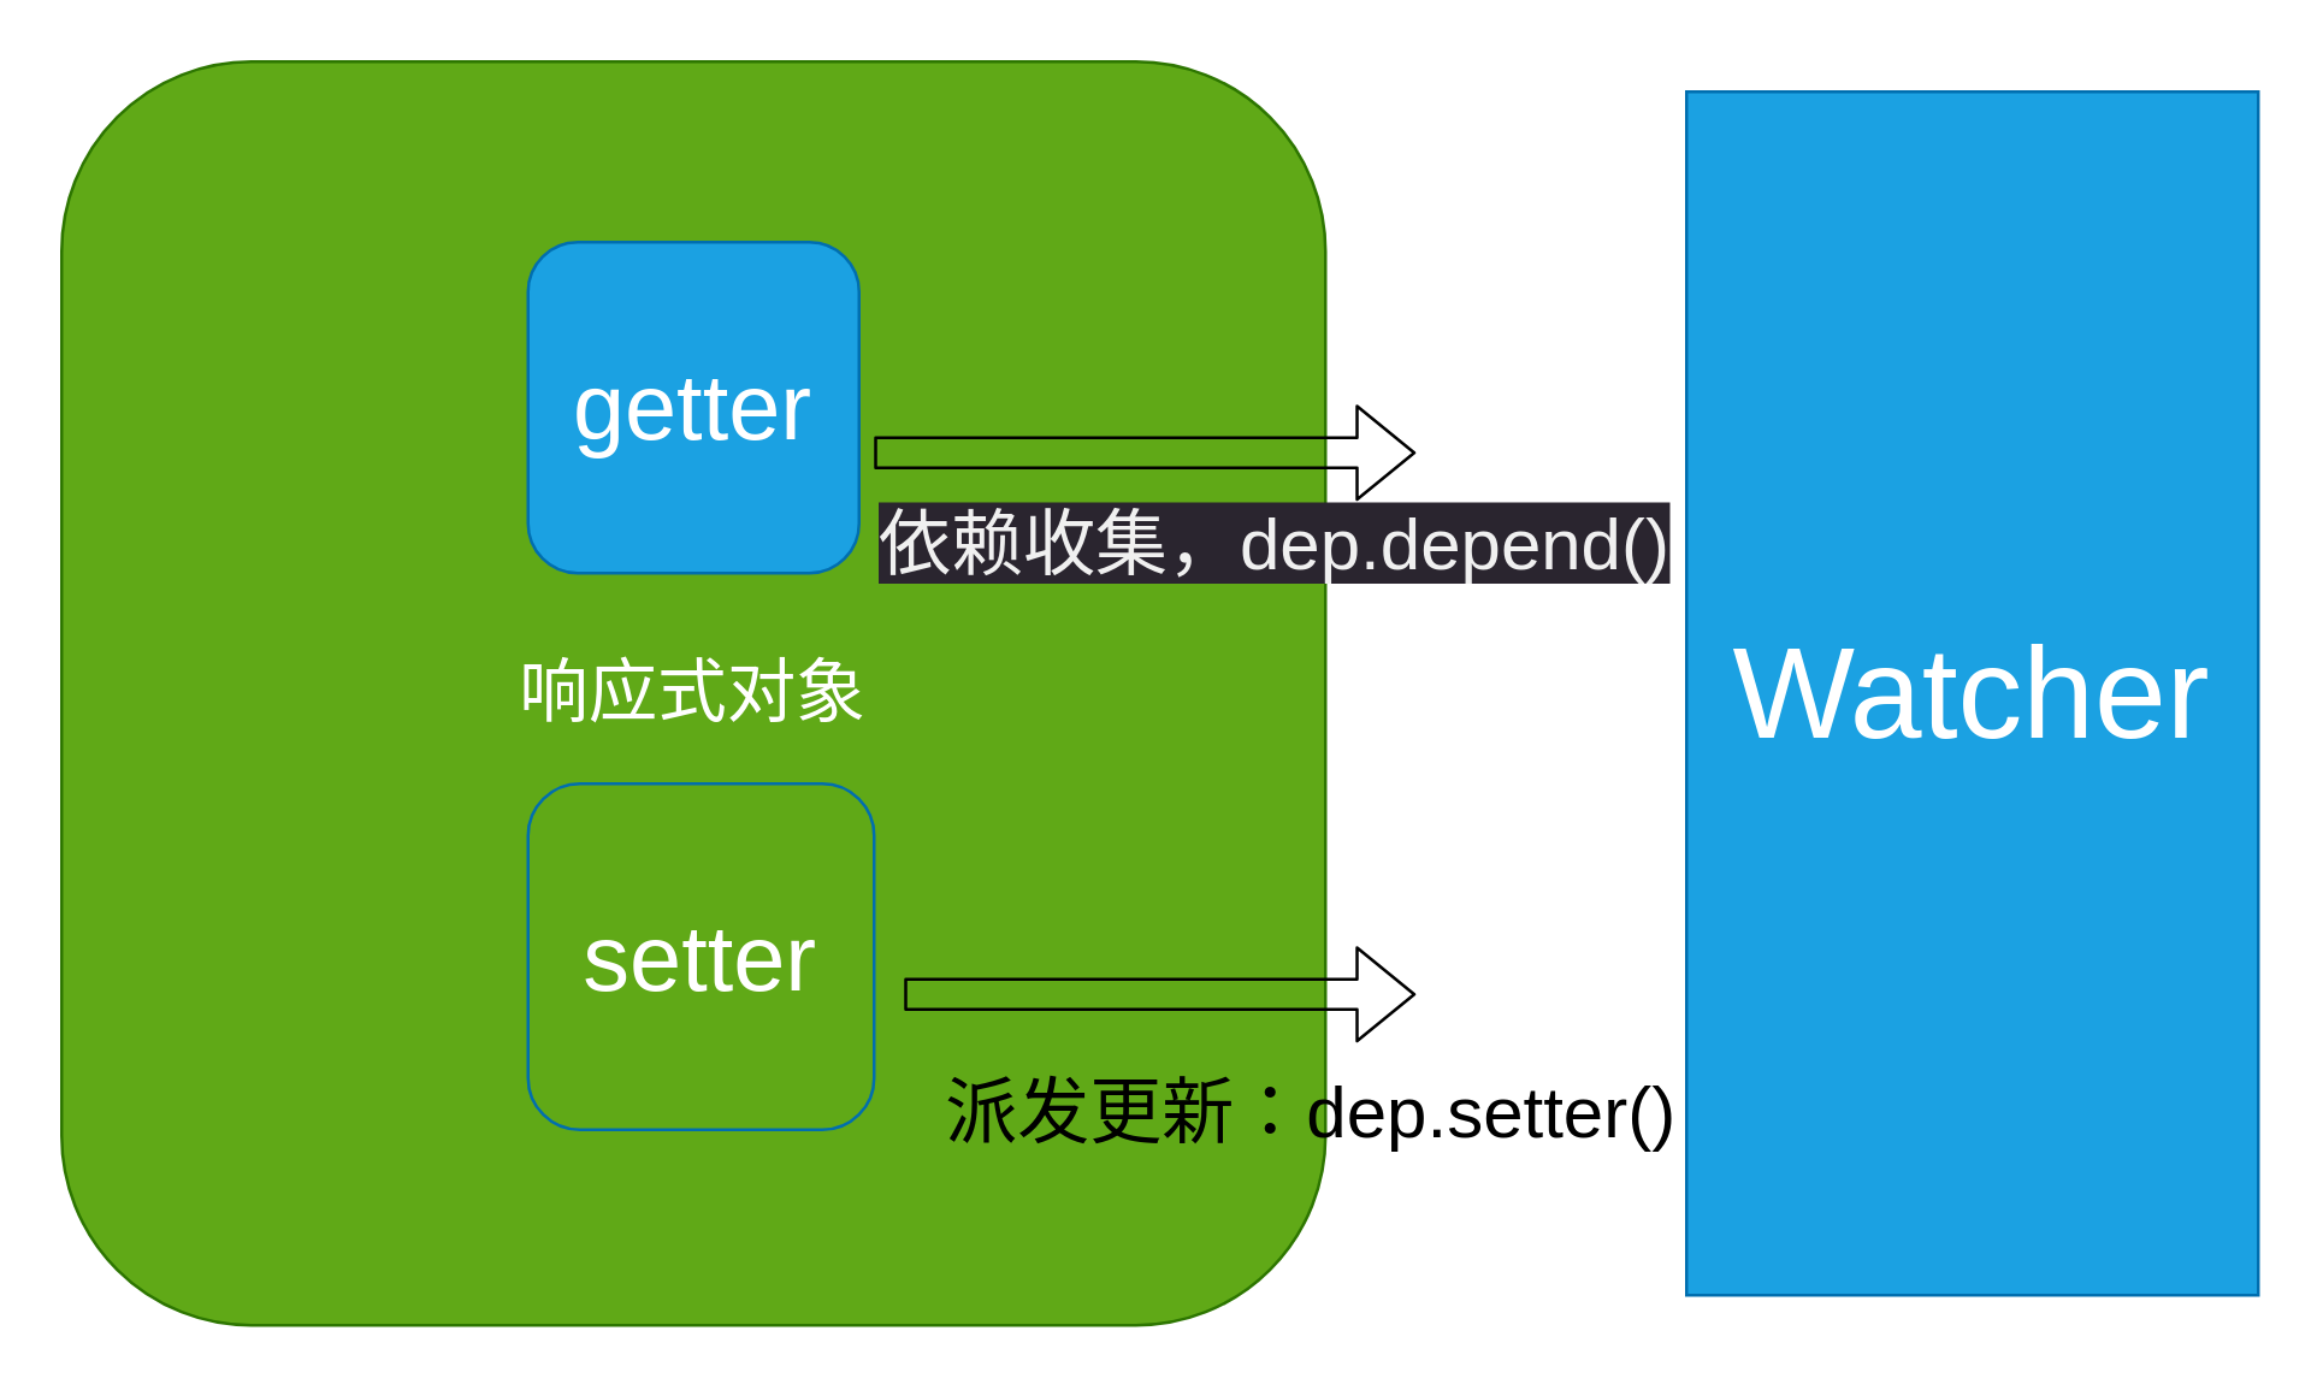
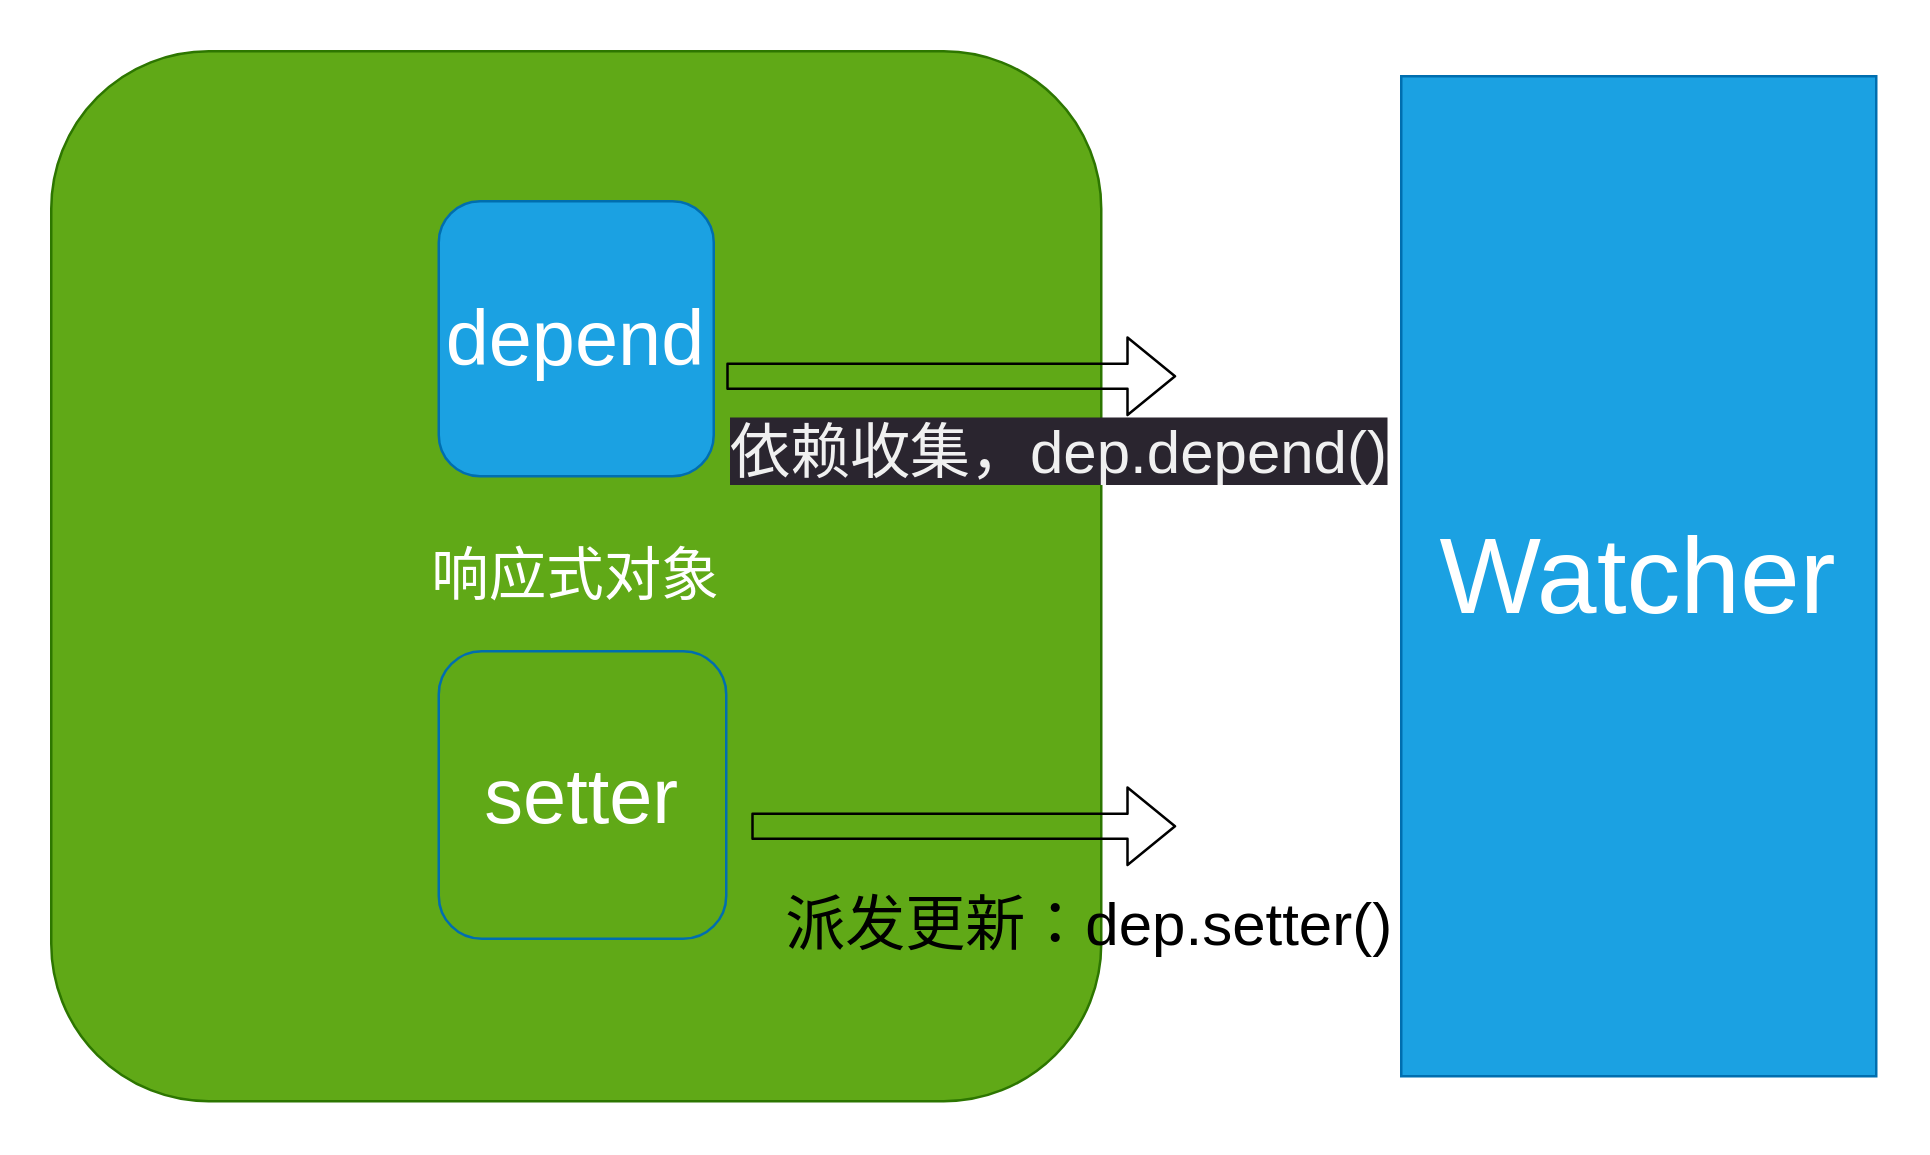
  <mxCell id="0" />
  <mxCell id="1" parent="0" />
  <mxCell id="2" value="响应式对象" style="whiteSpace=wrap;html=1;aspect=fixed;fillStyle=solid;glass=0;rounded=1;shadow=0;labelBackgroundColor=none;labelBorderColor=none;labelPosition=center;verticalLabelPosition=middle;align=center;verticalAlign=middle;fillColor=#60a917;fontColor=#ffffff;strokeColor=#2D7600;textDirection=rtl;fontSize=23;" vertex="1" parent="1"><mxGeometry x="20" y="20" width="420" height="420" as="geometry" /></mxCell>
- <mxCell id="3" value="getter" style="whiteSpace=wrap;html=1;aspect=fixed;fillColor=#1ba1e2;fontColor=#ffffff;strokeColor=#006EAF;rounded=1;fontSize=31;" vertex="1" parent="1"><mxGeometry x="175" y="80" width="110" height="110" as="geometry" /></mxCell>
+ <mxCell id="3" value="depend" style="whiteSpace=wrap;html=1;aspect=fixed;fillColor=#1ba1e2;fontColor=#ffffff;strokeColor=#006EAF;rounded=1;fontSize=31;" vertex="1" parent="1"><mxGeometry x="175" y="80" width="110" height="110" as="geometry" /></mxCell>
  <mxCell id="4" value="setter" style="whiteSpace=wrap;html=1;aspect=fixed;rounded=1;shadow=0;glass=0;labelBackgroundColor=none;labelBorderColor=none;fillStyle=solid;fillColor=#60a917;fontColor=#ffffff;strokeColor=#006EAF;fontSize=31;" vertex="1" parent="1"><mxGeometry x="175" y="260" width="115" height="115" as="geometry" /></mxCell>
  <mxCell id="5" value="" style="shape=flexArrow;endArrow=classic;html=1;" edge="1" parent="1"><mxGeometry width="50" height="50" relative="1" as="geometry"><mxPoint x="290" y="150" as="sourcePoint" /><mxPoint x="470" y="150" as="targetPoint" /></mxGeometry></mxCell>
  <mxCell id="6" value="" style="shape=flexArrow;endArrow=classic;html=1;fontSize=24;" edge="1" parent="1"><mxGeometry width="50" height="50" relative="1" as="geometry"><mxPoint x="300" y="330" as="sourcePoint" /><mxPoint x="470" y="330" as="targetPoint" /></mxGeometry></mxCell>
  <mxCell id="7" value="派发更新：dep.setter()" style="text;html=1;align=center;verticalAlign=middle;resizable=0;points=[];autosize=1;strokeColor=none;fillColor=none;fontSize=24;rounded=1;" vertex="1" parent="1"><mxGeometry x="305" y="350" width="260" height="40" as="geometry" /></mxCell>
  <mxCell id="8" value="&lt;span style=&quot;color: rgb(240, 240, 240); font-family: Helvetica; font-size: 24px; font-style: normal; font-variant-ligatures: normal; font-variant-caps: normal; font-weight: 400; letter-spacing: normal; orphans: 2; text-align: center; text-indent: 0px; text-transform: none; widows: 2; word-spacing: 0px; -webkit-text-stroke-width: 0px; background-color: rgb(42, 37, 47); text-decoration-thickness: initial; text-decoration-style: initial; text-decoration-color: initial; float: none; display: inline !important;&quot;&gt;依赖收集，dep.depend()&lt;/span&gt;" style="text;whiteSpace=wrap;html=1;" vertex="1" parent="1"><mxGeometry x="290" y="160" width="300" height="50" as="geometry" /></mxCell>
  <mxCell id="9" value="Watcher" style="rounded=0;whiteSpace=wrap;html=1;direction=south;fillColor=#1ba1e2;fontColor=#ffffff;strokeColor=#006EAF;fontSize=43;" vertex="1" parent="1"><mxGeometry x="560" y="30" width="190" height="400" as="geometry" /></mxCell>
